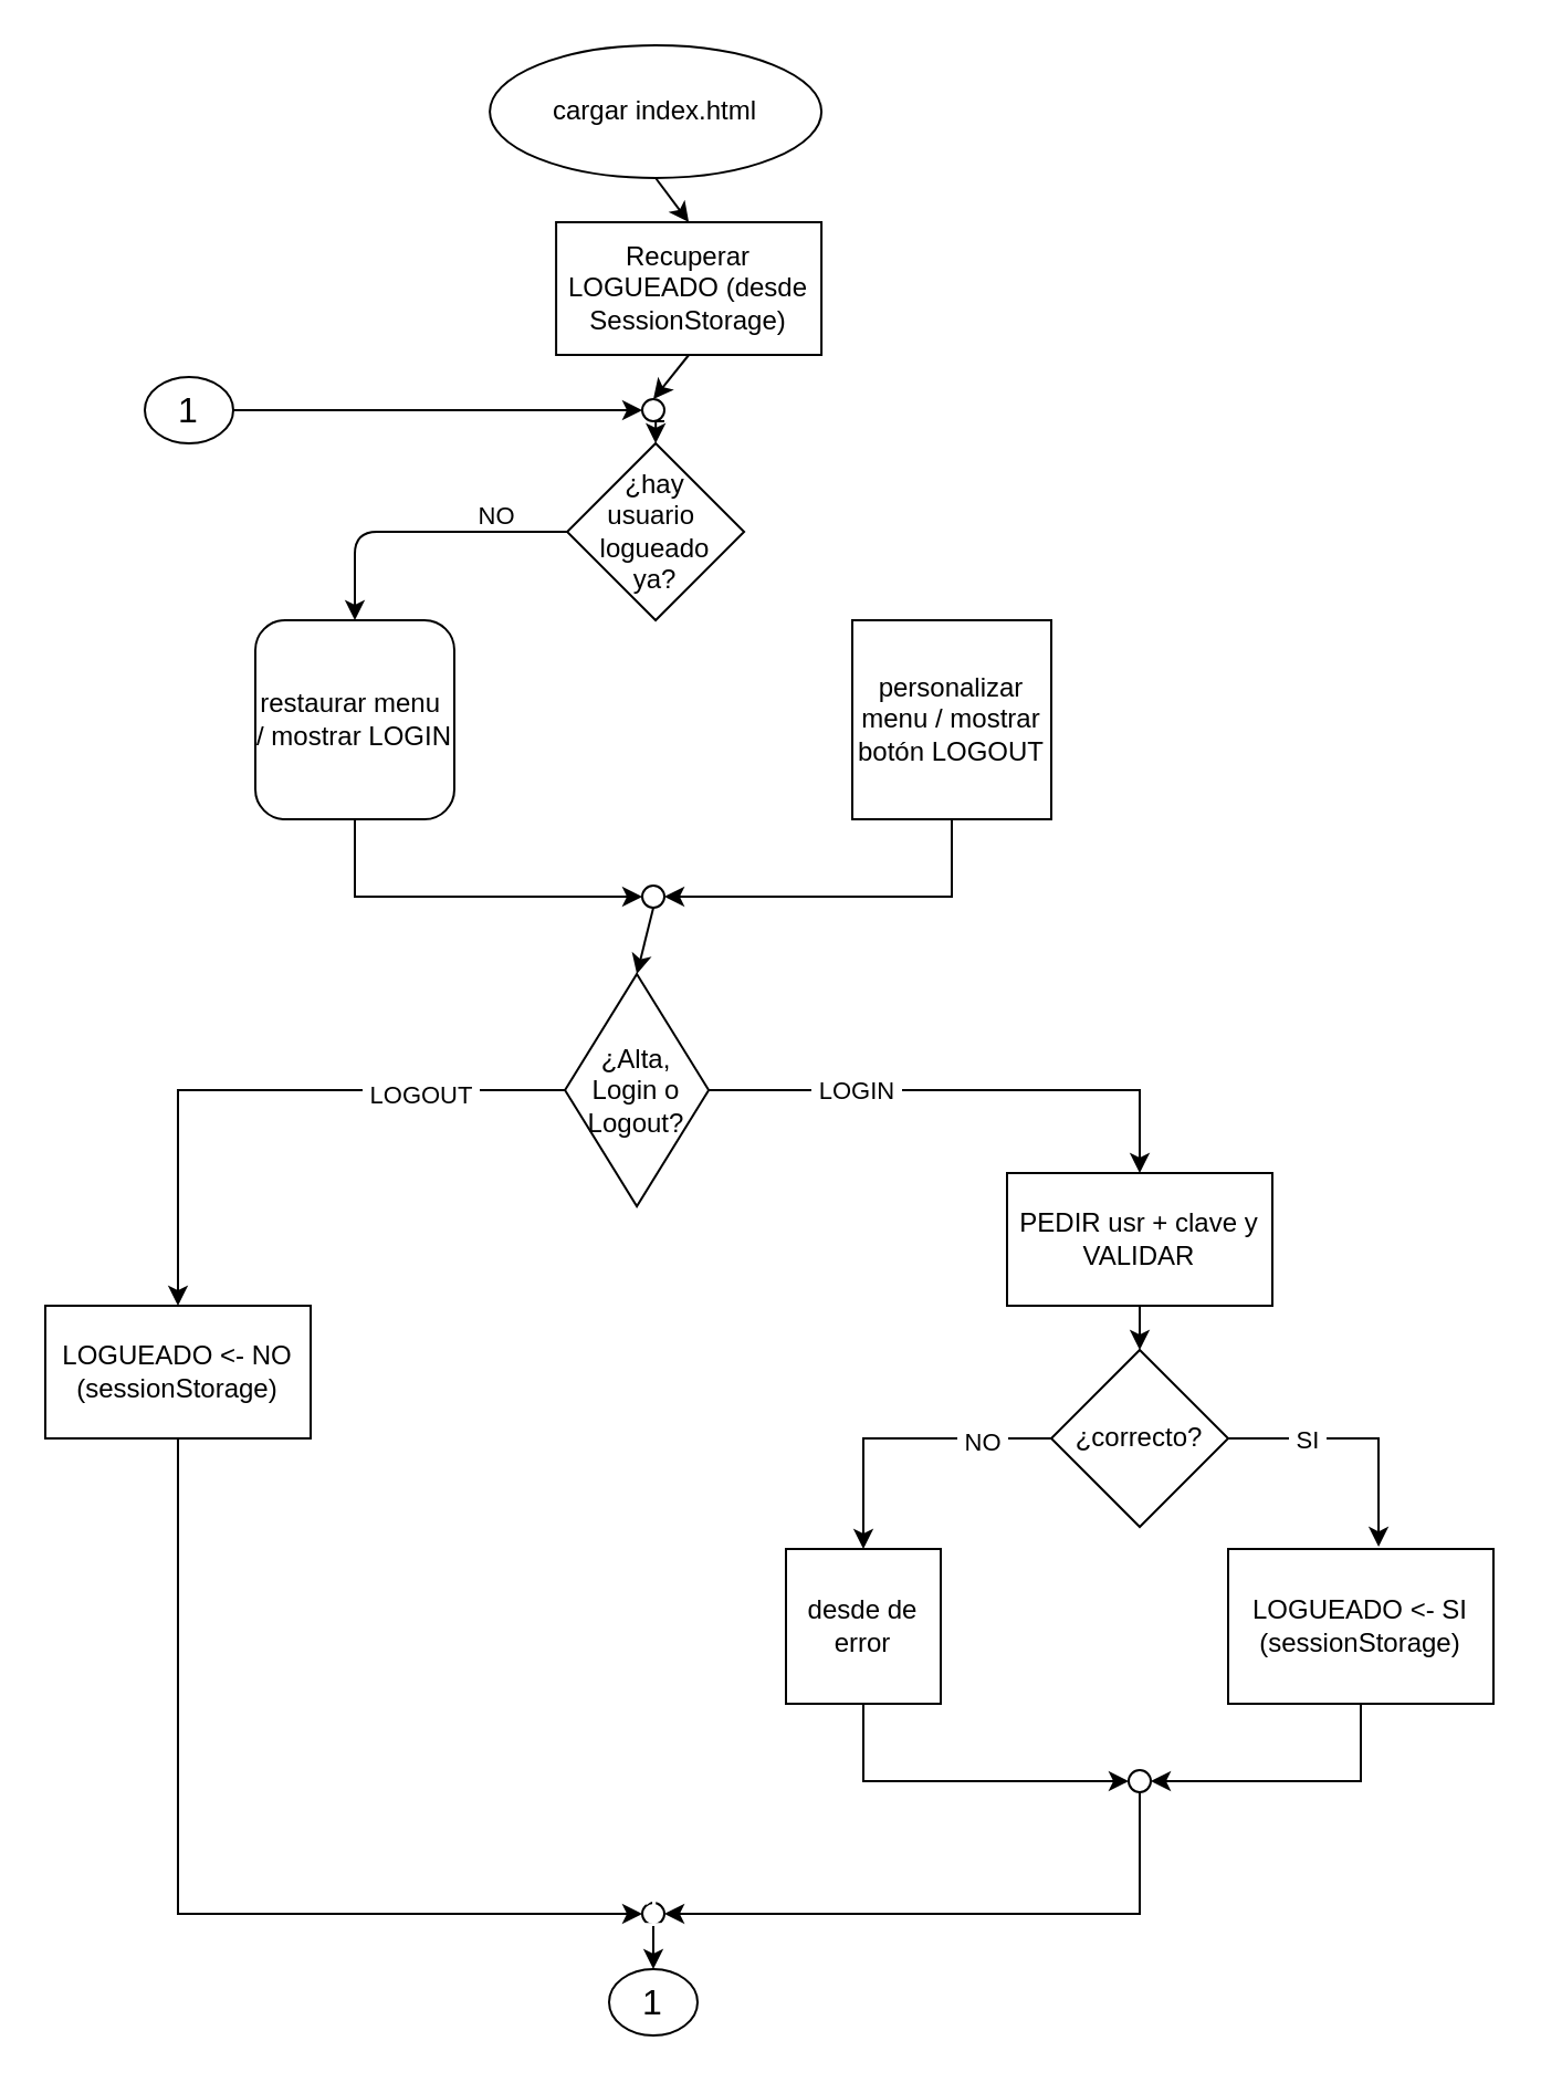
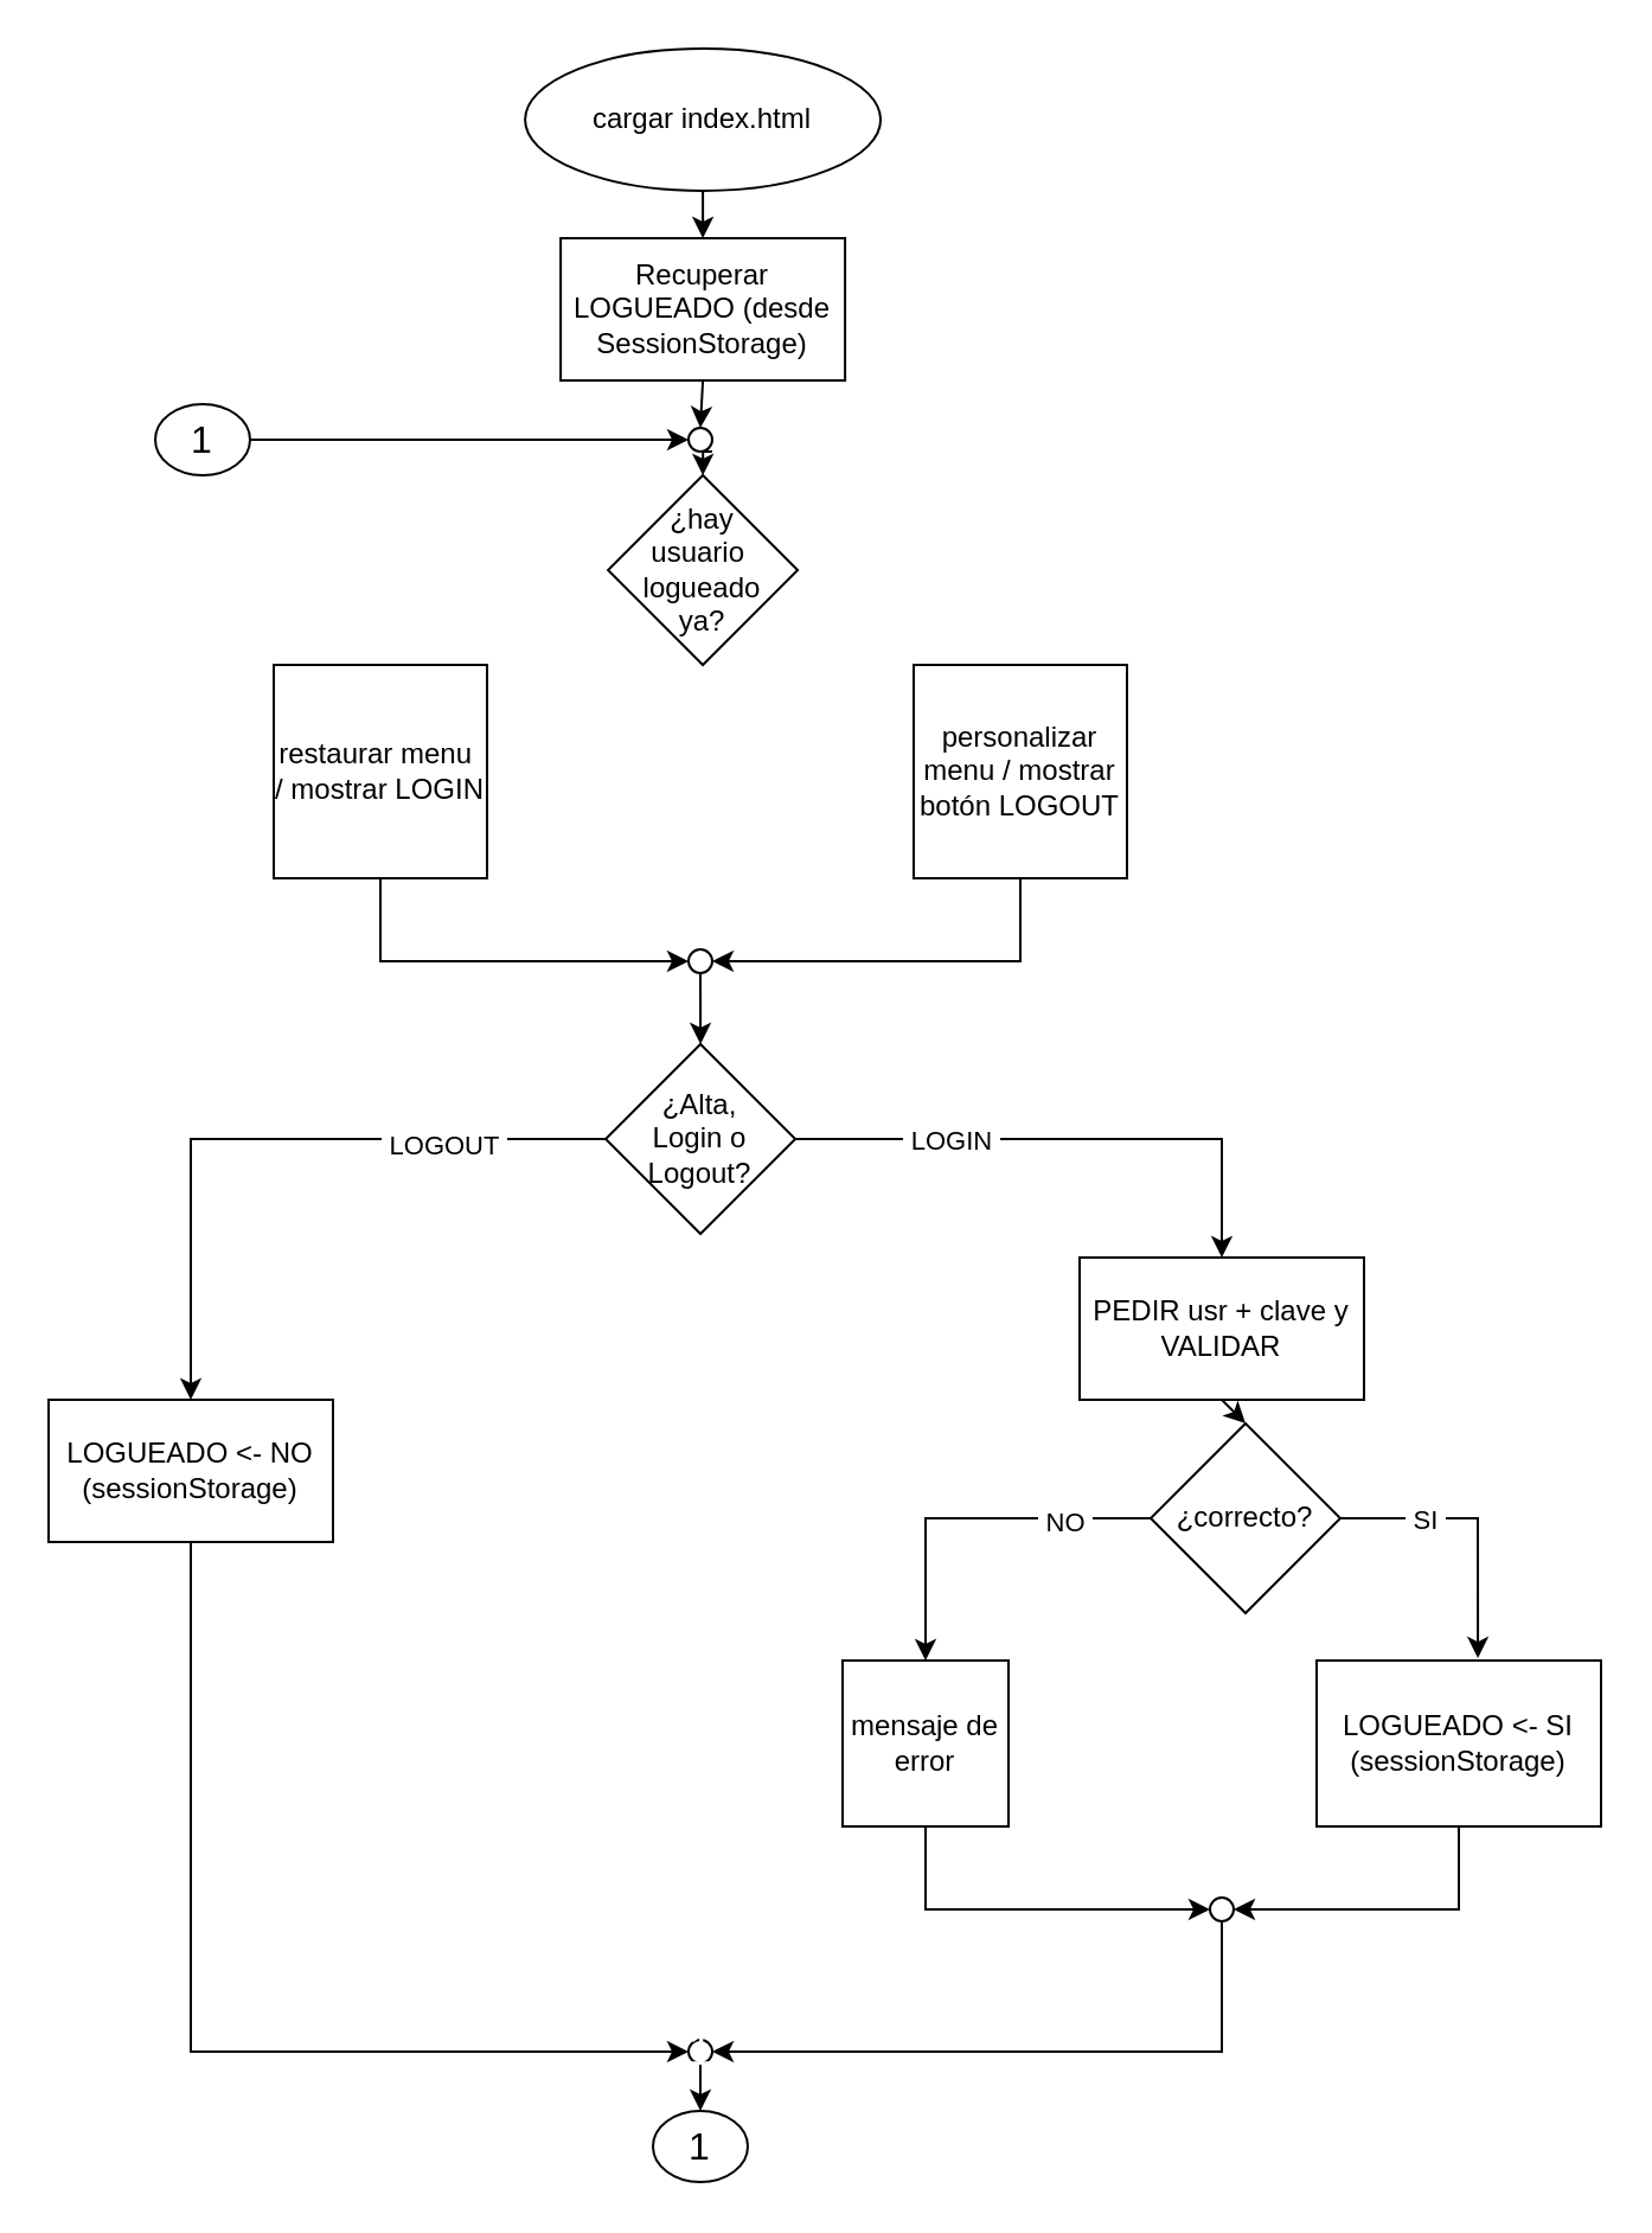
  <mxCell id="0" />
  <mxCell id="1" parent="0" />
  <mxCell id="2" value="cargar index.html" style="ellipse;whiteSpace=wrap;html=1;" parent="1" vertex="1"><mxGeometry x="221.05" y="20" width="150" height="60" as="geometry" /></mxCell>
  <mxCell id="3" style="edgeStyle=orthogonalEdgeStyle;rounded=0;orthogonalLoop=1;jettySize=auto;html=1;exitX=1;exitY=0.5;exitDx=0;exitDy=0;entryX=0.5;entryY=0;entryDx=0;entryDy=0;" parent="1" source="7" target="8" edge="1"><mxGeometry relative="1" as="geometry" /></mxCell>
  <mxCell id="4" value="&amp;nbsp;LOGIN&amp;nbsp;" style="edgeLabel;html=1;align=center;verticalAlign=middle;resizable=0;points=[];" parent="3" vertex="1" connectable="0"><mxGeometry x="-0.433" relative="1" as="geometry"><mxPoint as="offset" /></mxGeometry></mxCell>
  <mxCell id="5" style="edgeStyle=orthogonalEdgeStyle;rounded=0;orthogonalLoop=1;jettySize=auto;html=1;entryX=0.5;entryY=0;entryDx=0;entryDy=0;" parent="1" source="7" target="31" edge="1"><mxGeometry relative="1" as="geometry" /></mxCell>
  <mxCell id="6" value="&amp;nbsp;LOGOUT&amp;nbsp;" style="edgeLabel;html=1;align=center;verticalAlign=middle;resizable=0;points=[];" parent="5" vertex="1" connectable="0"><mxGeometry x="-0.517" y="2" relative="1" as="geometry"><mxPoint as="offset" /></mxGeometry></mxCell>
- <mxCell id="7" value="¿Alta,&lt;br&gt;Login o&lt;br&gt;Logout?" style="rhombus;whiteSpace=wrap;html=1;" parent="1" vertex="1"><mxGeometry x="255.05" y="440" width="65" height="105" as="geometry" /></mxCell>
+ <mxCell id="7" value="¿Alta,&lt;br&gt;Login o&lt;br&gt;Logout?" style="rhombus;whiteSpace=wrap;html=1;" parent="1" vertex="1"><mxGeometry x="255.05" y="440" width="80" height="80" as="geometry" /></mxCell>
  <mxCell id="8" value="PEDIR usr + clave y VALIDAR" style="rounded=0;whiteSpace=wrap;html=1;" parent="1" vertex="1"><mxGeometry x="455" y="530" width="120" height="60" as="geometry" /></mxCell>
  <mxCell id="9" style="edgeStyle=orthogonalEdgeStyle;rounded=0;orthogonalLoop=1;jettySize=auto;html=1;entryX=0.567;entryY=-0.014;entryDx=0;entryDy=0;entryPerimeter=0;exitX=1;exitY=0.5;exitDx=0;exitDy=0;" parent="1" source="13" target="20" edge="1"><mxGeometry relative="1" as="geometry" /></mxCell>
  <mxCell id="10" value="&amp;nbsp;SI&amp;nbsp;" style="edgeLabel;html=1;align=center;verticalAlign=middle;resizable=0;points=[];" parent="9" vertex="1" connectable="0"><mxGeometry x="-0.026" relative="1" as="geometry"><mxPoint x="-22" as="offset" /></mxGeometry></mxCell>
  <mxCell id="11" style="edgeStyle=orthogonalEdgeStyle;rounded=0;orthogonalLoop=1;jettySize=auto;html=1;entryX=0.5;entryY=0;entryDx=0;entryDy=0;" parent="1" source="13" target="15" edge="1"><mxGeometry relative="1" as="geometry" /></mxCell>
  <mxCell id="12" value="&amp;nbsp;NO&amp;nbsp;" style="edgeLabel;html=1;align=center;verticalAlign=middle;resizable=0;points=[];" parent="11" vertex="1" connectable="0"><mxGeometry x="-0.526" y="1" relative="1" as="geometry"><mxPoint as="offset" /></mxGeometry></mxCell>
- <mxCell id="13" value="¿correcto?" style="rhombus;whiteSpace=wrap;html=1;" parent="1" vertex="1"><mxGeometry x="475" y="610" width="80" height="80" as="geometry" /></mxCell>
+ <mxCell id="13" value="¿correcto?" style="rhombus;whiteSpace=wrap;html=1;" parent="1" vertex="1"><mxGeometry x="485" y="600" width="80" height="80" as="geometry" /></mxCell>
  <mxCell id="14" style="edgeStyle=orthogonalEdgeStyle;rounded=0;orthogonalLoop=1;jettySize=auto;html=1;entryX=0;entryY=0.5;entryDx=0;entryDy=0;exitX=0.5;exitY=1;exitDx=0;exitDy=0;" parent="1" source="15" target="33" edge="1"><mxGeometry relative="1" as="geometry" /></mxCell>
- <mxCell id="15" value="desde de error" style="whiteSpace=wrap;html=1;aspect=fixed;" parent="1" vertex="1"><mxGeometry x="355" y="700" width="70" height="70" as="geometry" /></mxCell>
+ <mxCell id="15" value="mensaje de error" style="whiteSpace=wrap;html=1;aspect=fixed;" parent="1" vertex="1"><mxGeometry x="355" y="700" width="70" height="70" as="geometry" /></mxCell>
  <mxCell id="16" value="" style="endArrow=classic;html=1;entryX=0.5;entryY=0;entryDx=0;entryDy=0;exitX=0.5;exitY=1;exitDx=0;exitDy=0;" parent="1" source="2" target="28" edge="1"><mxGeometry width="50" height="50" relative="1" as="geometry"><mxPoint x="286.05" y="52" as="sourcePoint" /><mxPoint x="281.05" y="90" as="targetPoint" /></mxGeometry></mxCell>
  <mxCell id="17" value="" style="endArrow=classic;html=1;entryX=0.5;entryY=0;entryDx=0;entryDy=0;exitX=0.5;exitY=1;exitDx=0;exitDy=0;" parent="1" source="36" target="7" edge="1"><mxGeometry width="50" height="50" relative="1" as="geometry"><mxPoint x="270" y="400" as="sourcePoint" /><mxPoint x="430" y="20" as="targetPoint" /></mxGeometry></mxCell>
  <mxCell id="18" value="" style="endArrow=classic;html=1;entryX=0.5;entryY=0;entryDx=0;entryDy=0;exitX=0.5;exitY=1;exitDx=0;exitDy=0;" parent="1" source="8" target="13" edge="1"><mxGeometry width="50" height="50" relative="1" as="geometry"><mxPoint x="365" y="670" as="sourcePoint" /><mxPoint x="415" y="620" as="targetPoint" /></mxGeometry></mxCell>
  <mxCell id="19" style="edgeStyle=orthogonalEdgeStyle;rounded=0;orthogonalLoop=1;jettySize=auto;html=1;exitX=0.5;exitY=1;exitDx=0;exitDy=0;entryX=1;entryY=0.5;entryDx=0;entryDy=0;" parent="1" source="20" target="33" edge="1"><mxGeometry relative="1" as="geometry" /></mxCell>
  <mxCell id="20" value="LOGUEADO &amp;lt;- SI&lt;br&gt;(sessionStorage)" style="rounded=0;whiteSpace=wrap;html=1;" parent="1" vertex="1"><mxGeometry x="555" y="700" width="120" height="70" as="geometry" /></mxCell>
  <mxCell id="21" value="¿hay&lt;br&gt;usuario&amp;nbsp;&lt;br&gt;logueado&lt;br&gt;ya?" style="rhombus;whiteSpace=wrap;html=1;" parent="1" vertex="1"><mxGeometry x="256.05" y="200" width="80" height="80" as="geometry" /></mxCell>
  <mxCell id="22" style="edgeStyle=orthogonalEdgeStyle;rounded=0;orthogonalLoop=1;jettySize=auto;html=1;entryX=1;entryY=0.5;entryDx=0;entryDy=0;exitX=0.5;exitY=1;exitDx=0;exitDy=0;entryPerimeter=0;" parent="1" source="23" target="36" edge="1"><mxGeometry relative="1" as="geometry" /></mxCell>
  <mxCell id="23" value="personalizar menu / mostrar botón LOGOUT" style="whiteSpace=wrap;html=1;aspect=fixed;" parent="1" vertex="1"><mxGeometry x="385" y="280" width="90" height="90" as="geometry" /></mxCell>
  <mxCell id="24" style="edgeStyle=orthogonalEdgeStyle;rounded=0;orthogonalLoop=1;jettySize=auto;html=1;entryX=0;entryY=0.5;entryDx=0;entryDy=0;exitX=0.5;exitY=1;exitDx=0;exitDy=0;" parent="1" source="25" target="36" edge="1"><mxGeometry relative="1" as="geometry" /></mxCell>
- <mxCell id="25" value="restaurar menu&amp;nbsp; / mostrar LOGIN" style="whiteSpace=wrap;html=1;aspect=fixed;rounded=1;" parent="1" vertex="1"><mxGeometry x="115" y="280" width="90" height="90" as="geometry" /></mxCell>
- <mxCell id="26" value="" style="endArrow=classic;html=1;entryX=0.5;entryY=0;entryDx=0;entryDy=0;exitX=0;exitY=0.5;exitDx=0;exitDy=0;" parent="1" source="21" target="25" edge="1"><mxGeometry width="50" height="50" relative="1" as="geometry"><mxPoint x="265" y="178" as="sourcePoint" /><mxPoint x="342.56" y="250.5" as="targetPoint" /><Array as="points"><mxPoint x="160" y="240" /></Array></mxGeometry></mxCell>
- <mxCell id="27" value="NO" style="edgeLabel;html=1;align=center;verticalAlign=middle;resizable=0;points=[];" parent="26" vertex="1" connectable="0"><mxGeometry x="-0.52" y="2" relative="1" as="geometry"><mxPoint y="-10" as="offset" /></mxGeometry></mxCell>
- <mxCell id="28" value="Recuperar LOGUEADO (desde SessionStorage)" style="rounded=0;whiteSpace=wrap;html=1;" parent="1" vertex="1"><mxGeometry x="251.05" y="100" width="120" height="60" as="geometry" /></mxCell>
+ <mxCell id="25" value="restaurar menu&amp;nbsp; / mostrar LOGIN" style="whiteSpace=wrap;html=1;aspect=fixed;" parent="1" vertex="1"><mxGeometry x="115" y="280" width="90" height="90" as="geometry" /></mxCell>
+ <mxCell id="28" value="Recuperar LOGUEADO (desde SessionStorage)" style="rounded=0;whiteSpace=wrap;html=1;" parent="1" vertex="1"><mxGeometry x="236.05" y="100" width="120" height="60" as="geometry" /></mxCell>
  <mxCell id="29" value="" style="endArrow=classic;html=1;entryX=0.5;entryY=0;entryDx=0;entryDy=0;exitX=0.5;exitY=1;exitDx=0;exitDy=0;" parent="1" source="28" target="38" edge="1"><mxGeometry width="50" height="50" relative="1" as="geometry"><mxPoint x="216.05" y="230" as="sourcePoint" /><mxPoint x="266.05" y="180" as="targetPoint" /></mxGeometry></mxCell>
  <mxCell id="30" style="edgeStyle=orthogonalEdgeStyle;rounded=0;orthogonalLoop=1;jettySize=auto;html=1;entryX=0;entryY=0.5;entryDx=0;entryDy=0;exitX=0.5;exitY=1;exitDx=0;exitDy=0;" parent="1" source="31" target="35" edge="1"><mxGeometry relative="1" as="geometry" /></mxCell>
  <mxCell id="31" value="LOGUEADO &amp;lt;- NO&lt;br&gt;(sessionStorage)" style="rounded=0;whiteSpace=wrap;html=1;" parent="1" vertex="1"><mxGeometry x="20" y="590" width="120" height="60" as="geometry" /></mxCell>
  <mxCell id="32" style="edgeStyle=orthogonalEdgeStyle;rounded=0;orthogonalLoop=1;jettySize=auto;html=1;exitX=0.5;exitY=1;exitDx=0;exitDy=0;entryX=1;entryY=0.5;entryDx=0;entryDy=0;" parent="1" source="33" target="35" edge="1"><mxGeometry relative="1" as="geometry"><mxPoint x="280" y="840" as="targetPoint" /><Array as="points"><mxPoint x="515" y="865" /></Array></mxGeometry></mxCell>
  <mxCell id="33" value="" style="shape=ellipse;html=1;fontSize=18;fontColor=#ffffff;fillColor=none;" parent="1" vertex="1"><mxGeometry x="510" y="800" width="10" height="10" as="geometry" /></mxCell>
  <mxCell id="34" style="edgeStyle=orthogonalEdgeStyle;rounded=0;orthogonalLoop=1;jettySize=auto;html=1;exitX=0.5;exitY=1;exitDx=0;exitDy=0;entryX=0.5;entryY=0;entryDx=0;entryDy=0;" parent="1" source="35" target="39" edge="1"><mxGeometry relative="1" as="geometry" /></mxCell>
  <mxCell id="35" value="1" style="shape=ellipse;html=1;fontSize=18;fontColor=#ffffff;fillColor=none;" parent="1" vertex="1"><mxGeometry x="290" y="860" width="10" height="10" as="geometry" /></mxCell>
  <mxCell id="36" value="" style="shape=ellipse;html=1;fontSize=18;fontColor=#ffffff;fillColor=none;" parent="1" vertex="1"><mxGeometry x="290" y="400" width="10" height="10" as="geometry" /></mxCell>
  <mxCell id="37" style="edgeStyle=orthogonalEdgeStyle;rounded=0;orthogonalLoop=1;jettySize=auto;html=1;exitX=1;exitY=1;exitDx=0;exitDy=0;entryX=0.5;entryY=0;entryDx=0;entryDy=0;" parent="1" source="38" target="21" edge="1"><mxGeometry relative="1" as="geometry" /></mxCell>
  <mxCell id="38" value="" style="shape=ellipse;html=1;fontSize=18;fontColor=#ffffff;fillColor=none;" parent="1" vertex="1"><mxGeometry x="290" y="180" width="10" height="10" as="geometry" /></mxCell>
  <mxCell id="39" value="&lt;font style=&quot;font-size: 16px&quot;&gt;1&lt;/font&gt;" style="ellipse;whiteSpace=wrap;html=1;fillColor=none;" parent="1" vertex="1"><mxGeometry x="275" y="890" width="40" height="30" as="geometry" /></mxCell>
  <mxCell id="40" style="edgeStyle=orthogonalEdgeStyle;rounded=0;orthogonalLoop=1;jettySize=auto;html=1;entryX=0;entryY=0.5;entryDx=0;entryDy=0;" parent="1" source="41" target="38" edge="1"><mxGeometry relative="1" as="geometry" /></mxCell>
  <mxCell id="41" value="&lt;font style=&quot;font-size: 16px&quot;&gt;1&lt;/font&gt;" style="ellipse;whiteSpace=wrap;html=1;fillColor=none;" parent="1" vertex="1"><mxGeometry x="65" y="170" width="40" height="30" as="geometry" /></mxCell>
